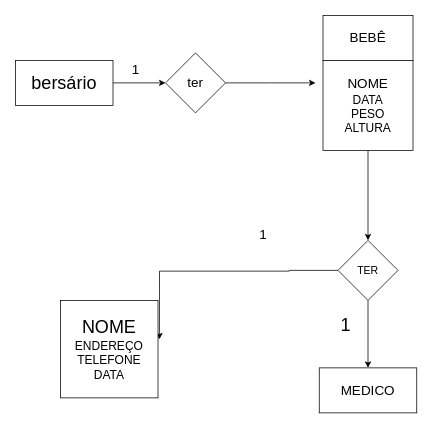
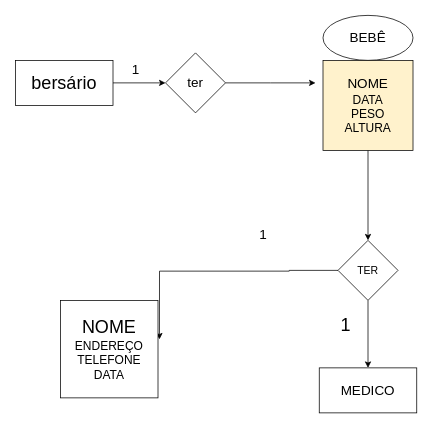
  <mxCell id="0" />
  <mxCell id="1" parent="0" />
  <mxCell id="2" style="edgeStyle=orthogonalEdgeStyle;rounded=0;orthogonalLoop=1;jettySize=auto;html=1;" edge="1" parent="1" source="3" target="5"><mxGeometry relative="1" as="geometry"><mxPoint x="260" y="110" as="targetPoint" /></mxGeometry></mxCell>
  <mxCell id="3" value="&lt;font style=&quot;font-size: 24px;&quot;&gt;bersário&lt;/font&gt;" style="rounded=0;whiteSpace=wrap;html=1;" vertex="1" parent="1"><mxGeometry x="20" y="80" width="130" height="60" as="geometry" /></mxCell>
  <mxCell id="4" style="edgeStyle=orthogonalEdgeStyle;rounded=0;orthogonalLoop=1;jettySize=auto;html=1;exitX=1;exitY=0.5;exitDx=0;exitDy=0;" edge="1" parent="1" source="5"><mxGeometry relative="1" as="geometry"><mxPoint x="420" y="110" as="targetPoint" /></mxGeometry></mxCell>
  <mxCell id="5" value="&lt;font style=&quot;font-size: 18px;&quot;&gt;ter&lt;/font&gt;" style="rhombus;whiteSpace=wrap;html=1;" vertex="1" parent="1"><mxGeometry x="220" y="70" width="80" height="80" as="geometry" /></mxCell>
  <mxCell id="6" value="&lt;font style=&quot;font-size: 18px;&quot;&gt;1&lt;/font&gt;" style="text;html=1;align=center;verticalAlign=middle;resizable=0;points=[];autosize=1;strokeColor=none;fillColor=none;" vertex="1" parent="1"><mxGeometry x="165" y="73" width="30" height="40" as="geometry" /></mxCell>
- <mxCell id="7" value="&lt;font style=&quot;font-size: 18px;&quot;&gt;BEBÊ&lt;/font&gt;" style="rounded=0;whiteSpace=wrap;html=1;" vertex="1" parent="1"><mxGeometry x="430" y="20" width="120" height="60" as="geometry" /></mxCell>
+ <mxCell id="7" value="&lt;font style=&quot;font-size: 18px;&quot;&gt;BEBÊ&lt;/font&gt;" style="ellipse;whiteSpace=wrap;html=1;" vertex="1" parent="1"><mxGeometry x="430" y="20" width="120" height="60" as="geometry" /></mxCell>
  <mxCell id="8" style="edgeStyle=orthogonalEdgeStyle;rounded=0;orthogonalLoop=1;jettySize=auto;html=1;exitX=0.5;exitY=1;exitDx=0;exitDy=0;" edge="1" parent="1" source="9" target="12"><mxGeometry relative="1" as="geometry"><mxPoint x="490" y="360" as="targetPoint" /></mxGeometry></mxCell>
- <mxCell id="9" value="&lt;div&gt;&lt;font style=&quot;font-size: 18px;&quot;&gt;NOME&lt;/font&gt;&lt;/div&gt;&lt;div&gt;&lt;font size=&quot;3&quot;&gt;DATA&lt;/font&gt;&lt;/div&gt;&lt;div&gt;&lt;font size=&quot;3&quot;&gt;PESO&lt;/font&gt;&lt;/div&gt;&lt;div&gt;&lt;font size=&quot;3&quot;&gt;ALTURA&lt;br&gt;&lt;/font&gt;&lt;/div&gt;" style="whiteSpace=wrap;html=1;aspect=fixed;" vertex="1" parent="1"><mxGeometry x="430" y="80" width="120" height="120" as="geometry" /></mxCell>
+ <mxCell id="9" value="&lt;div&gt;&lt;font style=&quot;font-size: 18px;&quot;&gt;NOME&lt;/font&gt;&lt;/div&gt;&lt;div&gt;&lt;font size=&quot;3&quot;&gt;DATA&lt;/font&gt;&lt;/div&gt;&lt;div&gt;&lt;font size=&quot;3&quot;&gt;PESO&lt;/font&gt;&lt;/div&gt;&lt;div&gt;&lt;font size=&quot;3&quot;&gt;ALTURA&lt;br&gt;&lt;/font&gt;&lt;/div&gt;" style="whiteSpace=wrap;html=1;aspect=fixed;fillColor=#fff2cc;" vertex="1" parent="1"><mxGeometry x="430" y="80" width="120" height="120" as="geometry" /></mxCell>
  <mxCell id="10" style="edgeStyle=orthogonalEdgeStyle;rounded=0;orthogonalLoop=1;jettySize=auto;html=1;entryX=1.015;entryY=0.4;entryDx=0;entryDy=0;entryPerimeter=0;" edge="1" parent="1" source="12" target="13"><mxGeometry relative="1" as="geometry"><mxPoint x="320" y="360" as="targetPoint" /><Array as="points"><mxPoint x="385" y="360" /><mxPoint x="385" y="361" /></Array></mxGeometry></mxCell>
  <mxCell id="11" style="edgeStyle=orthogonalEdgeStyle;rounded=0;orthogonalLoop=1;jettySize=auto;html=1;" edge="1" parent="1" source="12" target="14"><mxGeometry relative="1" as="geometry"><mxPoint x="490" y="520" as="targetPoint" /></mxGeometry></mxCell>
  <mxCell id="12" value="&lt;font style=&quot;font-size: 14px;&quot;&gt;TER&lt;/font&gt;" style="rhombus;whiteSpace=wrap;html=1;" vertex="1" parent="1"><mxGeometry x="450" y="320" width="80" height="80" as="geometry" /></mxCell>
  <mxCell id="13" value="&lt;div&gt;&lt;font style=&quot;font-size: 24px;&quot;&gt;NOME&lt;/font&gt;&lt;/div&gt;&lt;div&gt;&lt;font size=&quot;3&quot;&gt;ENDEREÇO&lt;/font&gt;&lt;/div&gt;&lt;div&gt;&lt;font size=&quot;3&quot;&gt;TELEFONE&lt;/font&gt;&lt;/div&gt;&lt;div&gt;&lt;font size=&quot;3&quot;&gt;DATA&lt;br&gt;&lt;/font&gt;&lt;/div&gt;" style="whiteSpace=wrap;html=1;aspect=fixed;" vertex="1" parent="1"><mxGeometry x="80" y="400" width="130" height="130" as="geometry" /></mxCell>
  <mxCell id="14" value="&lt;font style=&quot;font-size: 18px;&quot;&gt;MEDICO&lt;/font&gt;" style="rounded=0;whiteSpace=wrap;html=1;" vertex="1" parent="1"><mxGeometry x="425" y="490" width="130" height="60" as="geometry" /></mxCell>
  <mxCell id="15" value="&lt;font style=&quot;font-size: 18px;&quot;&gt;1&lt;/font&gt;" style="text;html=1;align=center;verticalAlign=middle;resizable=0;points=[];autosize=1;strokeColor=none;fillColor=none;" vertex="1" parent="1"><mxGeometry x="335" y="293" width="30" height="40" as="geometry" /></mxCell>
  <mxCell id="16" value="&lt;font style=&quot;font-size: 24px;&quot;&gt;1&lt;/font&gt;" style="text;html=1;align=center;verticalAlign=middle;resizable=0;points=[];autosize=1;strokeColor=none;fillColor=none;" vertex="1" parent="1"><mxGeometry x="440" y="413" width="40" height="40" as="geometry" /></mxCell>
